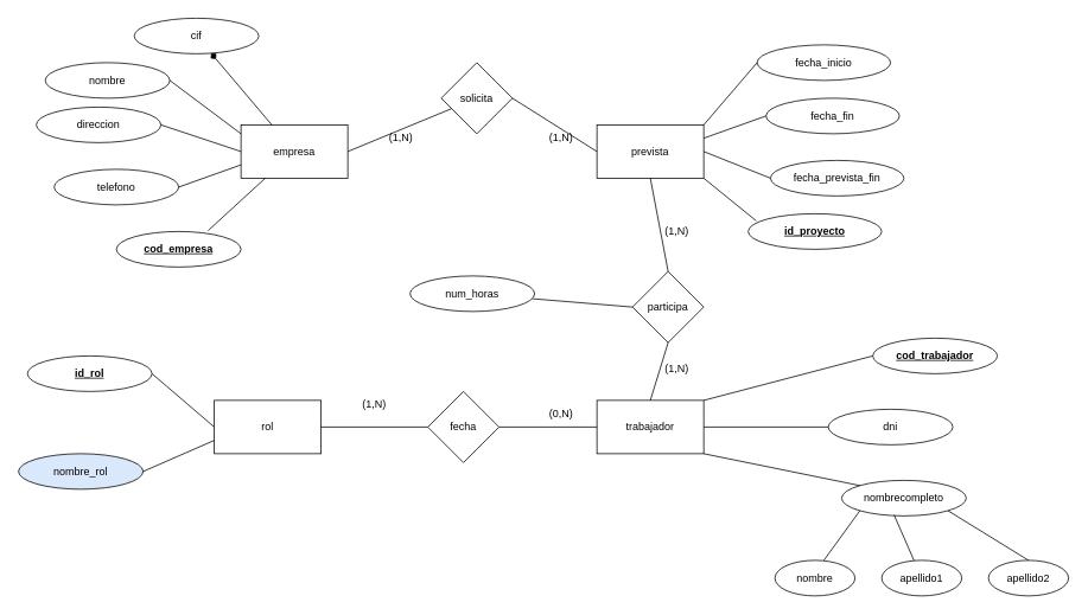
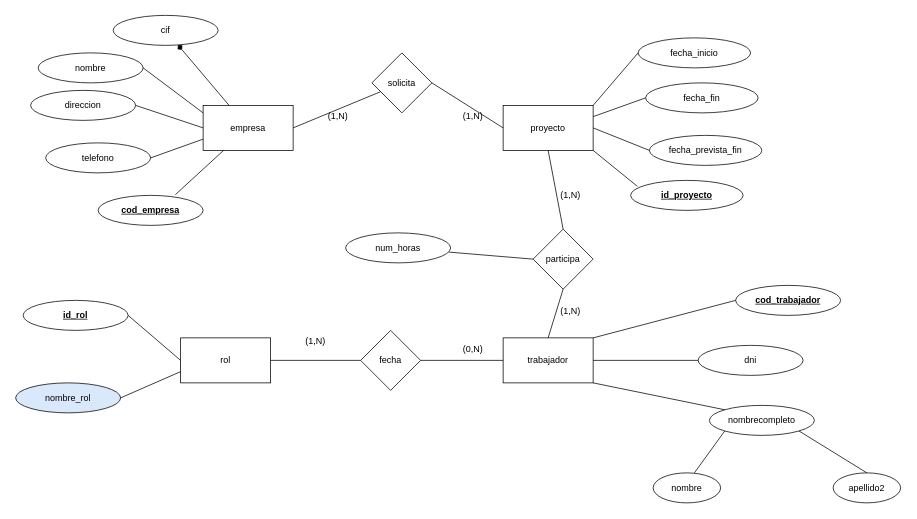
  <mxCell id="0" />
  <mxCell id="1" parent="0" />
  <mxCell id="2" value="empresa" style="rounded=0;whiteSpace=wrap;html=1;" parent="1" vertex="1"><mxGeometry x="270" y="140" width="120" height="60" as="geometry" /></mxCell>
  <mxCell id="3" value="cif" style="ellipse;whiteSpace=wrap;html=1;" parent="1" vertex="1"><mxGeometry x="150" y="20" width="140" height="40" as="geometry" /></mxCell>
  <mxCell id="4" value="nombre" style="ellipse;whiteSpace=wrap;html=1;" parent="1" vertex="1"><mxGeometry x="50" y="70" width="140" height="40" as="geometry" /></mxCell>
  <mxCell id="5" value="direccion" style="ellipse;whiteSpace=wrap;html=1;" parent="1" vertex="1"><mxGeometry x="40" y="120" width="140" height="40" as="geometry" /></mxCell>
  <mxCell id="6" value="telefono" style="ellipse;whiteSpace=wrap;html=1;" parent="1" vertex="1"><mxGeometry x="60" y="190" width="140" height="40" as="geometry" /></mxCell>
  <mxCell id="7" value="&lt;u&gt;&lt;b&gt;cod_empresa&lt;/b&gt;&lt;/u&gt;" style="ellipse;whiteSpace=wrap;html=1;" parent="1" vertex="1"><mxGeometry x="130" y="260" width="140" height="40" as="geometry" /></mxCell>
  <mxCell id="8" value="" style="endArrow=diamond;html=1;rounded=0;" parent="1" source="2" target="3" edge="1"><mxGeometry width="50" height="50" relative="1" as="geometry"><mxPoint x="210" y="110" as="sourcePoint" /><mxPoint x="260" y="60" as="targetPoint" /></mxGeometry></mxCell>
  <mxCell id="9" value="" style="endArrow=none;html=1;rounded=0;exitX=1;exitY=0.5;exitDx=0;exitDy=0;" parent="1" source="4" edge="1"><mxGeometry width="50" height="50" relative="1" as="geometry"><mxPoint x="220" y="200" as="sourcePoint" /><mxPoint x="270" y="150" as="targetPoint" /></mxGeometry></mxCell>
  <mxCell id="10" value="" style="endArrow=none;html=1;rounded=0;exitX=1;exitY=0.5;exitDx=0;exitDy=0;entryX=0;entryY=0.5;entryDx=0;entryDy=0;" parent="1" source="5" target="2" edge="1"><mxGeometry width="50" height="50" relative="1" as="geometry"><mxPoint x="200" y="100" as="sourcePoint" /><mxPoint x="280" y="160" as="targetPoint" /></mxGeometry></mxCell>
  <mxCell id="11" value="" style="endArrow=none;html=1;rounded=0;exitX=1;exitY=0.5;exitDx=0;exitDy=0;entryX=0;entryY=0.75;entryDx=0;entryDy=0;" parent="1" source="6" target="2" edge="1"><mxGeometry width="50" height="50" relative="1" as="geometry"><mxPoint x="190" y="150" as="sourcePoint" /><mxPoint x="280" y="180" as="targetPoint" /></mxGeometry></mxCell>
  <mxCell id="12" value="" style="endArrow=none;html=1;rounded=0;exitX=0.736;exitY=-0.025;exitDx=0;exitDy=0;exitPerimeter=0;" parent="1" source="7" target="2" edge="1"><mxGeometry width="50" height="50" relative="1" as="geometry"><mxPoint x="230" y="270" as="sourcePoint" /><mxPoint x="280" y="195" as="targetPoint" /></mxGeometry></mxCell>
- <mxCell id="13" value="prevista" style="rounded=0;whiteSpace=wrap;html=1;" parent="1" vertex="1"><mxGeometry x="670" y="140" width="120" height="60" as="geometry" /></mxCell>
+ <mxCell id="13" value="proyecto" style="rounded=0;whiteSpace=wrap;html=1;" parent="1" vertex="1"><mxGeometry x="670" y="140" width="120" height="60" as="geometry" /></mxCell>
  <mxCell id="14" value="fecha_inicio" style="ellipse;whiteSpace=wrap;html=1;" parent="1" vertex="1"><mxGeometry x="850" y="50" width="150" height="40" as="geometry" /></mxCell>
  <mxCell id="15" value="fecha_fin" style="ellipse;whiteSpace=wrap;html=1;" parent="1" vertex="1"><mxGeometry x="860" y="110" width="150" height="40" as="geometry" /></mxCell>
  <mxCell id="16" value="fecha_prevista_fin" style="ellipse;whiteSpace=wrap;html=1;" parent="1" vertex="1"><mxGeometry x="865" y="180" width="150" height="40" as="geometry" /></mxCell>
  <mxCell id="17" value="&lt;b&gt;&lt;u&gt;id_proyecto&lt;/u&gt;&lt;/b&gt;" style="ellipse;whiteSpace=wrap;html=1;" parent="1" vertex="1"><mxGeometry x="840" y="240" width="150" height="40" as="geometry" /></mxCell>
  <mxCell id="18" value="" style="endArrow=none;html=1;rounded=0;exitX=1;exitY=0;exitDx=0;exitDy=0;" parent="1" source="13" edge="1"><mxGeometry width="50" height="50" relative="1" as="geometry"><mxPoint x="800" y="120" as="sourcePoint" /><mxPoint x="850" y="70" as="targetPoint" /></mxGeometry></mxCell>
  <mxCell id="19" value="" style="endArrow=none;html=1;rounded=0;exitX=1;exitY=0.25;exitDx=0;exitDy=0;entryX=0;entryY=0.5;entryDx=0;entryDy=0;" parent="1" source="13" target="15" edge="1"><mxGeometry width="50" height="50" relative="1" as="geometry"><mxPoint x="800" y="150" as="sourcePoint" /><mxPoint x="860" y="80" as="targetPoint" /></mxGeometry></mxCell>
  <mxCell id="20" value="" style="endArrow=none;html=1;rounded=0;exitX=1;exitY=0.5;exitDx=0;exitDy=0;entryX=0;entryY=0.5;entryDx=0;entryDy=0;" parent="1" source="13" target="16" edge="1"><mxGeometry width="50" height="50" relative="1" as="geometry"><mxPoint x="800" y="165" as="sourcePoint" /><mxPoint x="870" y="140" as="targetPoint" /></mxGeometry></mxCell>
  <mxCell id="21" value="" style="endArrow=none;html=1;rounded=0;exitX=1;exitY=1;exitDx=0;exitDy=0;entryX=0.06;entryY=0.2;entryDx=0;entryDy=0;entryPerimeter=0;" parent="1" source="13" target="17" edge="1"><mxGeometry width="50" height="50" relative="1" as="geometry"><mxPoint x="800" y="180" as="sourcePoint" /><mxPoint x="860" y="200" as="targetPoint" /></mxGeometry></mxCell>
  <mxCell id="22" value="trabajador" style="rounded=0;whiteSpace=wrap;html=1;" parent="1" vertex="1"><mxGeometry x="670" y="450" width="120" height="60" as="geometry" /></mxCell>
  <mxCell id="23" value="rol" style="rounded=0;whiteSpace=wrap;html=1;" parent="1" vertex="1"><mxGeometry x="240" y="450" width="120" height="60" as="geometry" /></mxCell>
  <mxCell id="24" value="fecha" style="rhombus;whiteSpace=wrap;html=1;" parent="1" vertex="1"><mxGeometry x="480" y="440" width="80" height="80" as="geometry" /></mxCell>
  <mxCell id="25" value="" style="endArrow=none;html=1;rounded=0;entryX=1;entryY=0.5;entryDx=0;entryDy=0;exitX=0;exitY=0.5;exitDx=0;exitDy=0;" parent="1" source="22" target="24" edge="1"><mxGeometry width="50" height="50" relative="1" as="geometry"><mxPoint x="450" y="410" as="sourcePoint" /><mxPoint x="500" y="360" as="targetPoint" /></mxGeometry></mxCell>
  <mxCell id="26" value="" style="endArrow=none;html=1;rounded=0;" parent="1" source="24" edge="1"><mxGeometry width="50" height="50" relative="1" as="geometry"><mxPoint x="620" y="490" as="sourcePoint" /><mxPoint x="360" y="480" as="targetPoint" /></mxGeometry></mxCell>
  <mxCell id="27" value="&lt;b&gt;&lt;u&gt;cod_trabajador&lt;/u&gt;&lt;/b&gt;" style="ellipse;whiteSpace=wrap;html=1;" parent="1" vertex="1"><mxGeometry x="980" y="380" width="140" height="40" as="geometry" /></mxCell>
  <mxCell id="28" value="dni" style="ellipse;whiteSpace=wrap;html=1;" parent="1" vertex="1"><mxGeometry x="930" y="460" width="140" height="40" as="geometry" /></mxCell>
  <mxCell id="29" value="nombrecompleto" style="ellipse;whiteSpace=wrap;html=1;" parent="1" vertex="1"><mxGeometry x="945" y="540" width="140" height="40" as="geometry" /></mxCell>
  <mxCell id="30" value="nombre" style="ellipse;whiteSpace=wrap;html=1;" parent="1" vertex="1"><mxGeometry x="870" y="630" width="90" height="40" as="geometry" /></mxCell>
- <mxCell id="31" value="apellido1" style="ellipse;whiteSpace=wrap;html=1;" parent="1" vertex="1"><mxGeometry x="990" y="630" width="90" height="40" as="geometry" /></mxCell>
  <mxCell id="32" value="apellido2" style="ellipse;whiteSpace=wrap;html=1;" parent="1" vertex="1"><mxGeometry x="1110" y="630" width="90" height="40" as="geometry" /></mxCell>
  <mxCell id="33" value="" style="endArrow=none;html=1;rounded=0;entryX=0;entryY=1;entryDx=0;entryDy=0;" parent="1" target="29" edge="1"><mxGeometry width="50" height="50" relative="1" as="geometry"><mxPoint x="925" y="630" as="sourcePoint" /><mxPoint x="975" y="580" as="targetPoint" /></mxGeometry></mxCell>
- <mxCell id="34" value="" style="endArrow=none;html=1;rounded=0;entryX=0.421;entryY=0.975;entryDx=0;entryDy=0;entryPerimeter=0;" parent="1" source="31" target="29" edge="1"><mxGeometry width="50" height="50" relative="1" as="geometry"><mxPoint x="935" y="640" as="sourcePoint" /><mxPoint x="985" y="590" as="targetPoint" /></mxGeometry></mxCell>
  <mxCell id="35" value="" style="endArrow=none;html=1;rounded=0;entryX=1;entryY=1;entryDx=0;entryDy=0;exitX=0.5;exitY=0;exitDx=0;exitDy=0;" parent="1" source="32" target="29" edge="1"><mxGeometry width="50" height="50" relative="1" as="geometry"><mxPoint x="935" y="640" as="sourcePoint" /><mxPoint x="976" y="584" as="targetPoint" /></mxGeometry></mxCell>
  <mxCell id="36" value="" style="endArrow=none;html=1;rounded=0;entryX=0;entryY=0.5;entryDx=0;entryDy=0;exitX=1;exitY=0;exitDx=0;exitDy=0;" parent="1" source="22" target="27" edge="1"><mxGeometry width="50" height="50" relative="1" as="geometry"><mxPoint x="890" y="430" as="sourcePoint" /><mxPoint x="1360" y="620" as="targetPoint" /></mxGeometry></mxCell>
  <mxCell id="37" value="" style="endArrow=none;html=1;rounded=0;entryX=0;entryY=0.5;entryDx=0;entryDy=0;exitX=1;exitY=0.5;exitDx=0;exitDy=0;" parent="1" source="22" target="28" edge="1"><mxGeometry width="50" height="50" relative="1" as="geometry"><mxPoint x="847" y="691" as="sourcePoint" /><mxPoint x="800" y="630" as="targetPoint" /></mxGeometry></mxCell>
  <mxCell id="38" value="" style="endArrow=none;html=1;rounded=0;entryX=0;entryY=0;entryDx=0;entryDy=0;exitX=1;exitY=1;exitDx=0;exitDy=0;" parent="1" source="22" target="29" edge="1"><mxGeometry width="50" height="50" relative="1" as="geometry"><mxPoint x="840" y="720" as="sourcePoint" /><mxPoint x="750" y="710" as="targetPoint" /></mxGeometry></mxCell>
  <mxCell id="39" value="solicita" style="rhombus;whiteSpace=wrap;html=1;" parent="1" vertex="1"><mxGeometry x="495" y="70" width="80" height="80" as="geometry" /></mxCell>
  <mxCell id="40" value="" style="endArrow=none;html=1;rounded=0;exitX=1;exitY=0.5;exitDx=0;exitDy=0;" parent="1" source="2" target="39" edge="1"><mxGeometry width="50" height="50" relative="1" as="geometry"><mxPoint x="470" y="370" as="sourcePoint" /><mxPoint x="520" y="320" as="targetPoint" /></mxGeometry></mxCell>
  <mxCell id="41" value="" style="endArrow=none;html=1;rounded=0;exitX=1;exitY=0.5;exitDx=0;exitDy=0;entryX=0;entryY=0.5;entryDx=0;entryDy=0;" parent="1" source="39" target="13" edge="1"><mxGeometry width="50" height="50" relative="1" as="geometry"><mxPoint x="400" y="180" as="sourcePoint" /><mxPoint x="505" y="180" as="targetPoint" /></mxGeometry></mxCell>
  <mxCell id="42" value="(1,N)" style="text;html=1;strokeColor=none;fillColor=none;align=center;verticalAlign=middle;whiteSpace=wrap;rounded=0;" parent="1" vertex="1"><mxGeometry x="600" y="140" width="60" height="30" as="geometry" /></mxCell>
  <mxCell id="43" value="(1,N)" style="text;html=1;strokeColor=none;fillColor=none;align=center;verticalAlign=middle;whiteSpace=wrap;rounded=0;" parent="1" vertex="1"><mxGeometry x="420" y="140" width="60" height="30" as="geometry" /></mxCell>
  <mxCell id="44" value="(1,N)" style="text;html=1;strokeColor=none;fillColor=none;align=center;verticalAlign=middle;whiteSpace=wrap;rounded=0;" parent="1" vertex="1"><mxGeometry x="390" y="440" width="60" height="30" as="geometry" /></mxCell>
  <mxCell id="45" value="(0,N)" style="text;html=1;strokeColor=none;fillColor=none;align=center;verticalAlign=middle;whiteSpace=wrap;rounded=0;" parent="1" vertex="1"><mxGeometry x="600" y="450" width="60" height="30" as="geometry" /></mxCell>
  <mxCell id="46" value="participa" style="rhombus;whiteSpace=wrap;html=1;" parent="1" vertex="1"><mxGeometry x="710" y="305" width="80" height="80" as="geometry" /></mxCell>
  <mxCell id="47" value="" style="endArrow=none;html=1;rounded=0;exitX=0.5;exitY=0;exitDx=0;exitDy=0;entryX=0.5;entryY=1;entryDx=0;entryDy=0;" parent="1" source="46" target="13" edge="1"><mxGeometry width="50" height="50" relative="1" as="geometry"><mxPoint x="900" y="270" as="sourcePoint" /><mxPoint x="950" y="220" as="targetPoint" /></mxGeometry></mxCell>
  <mxCell id="48" value="" style="endArrow=none;html=1;rounded=0;entryX=0.5;entryY=1;entryDx=0;entryDy=0;exitX=0.5;exitY=0;exitDx=0;exitDy=0;" parent="1" source="22" target="46" edge="1"><mxGeometry width="50" height="50" relative="1" as="geometry"><mxPoint x="900" y="270" as="sourcePoint" /><mxPoint x="950" y="220" as="targetPoint" /></mxGeometry></mxCell>
  <mxCell id="49" value="(1,N)" style="text;html=1;strokeColor=none;fillColor=none;align=center;verticalAlign=middle;whiteSpace=wrap;rounded=0;" parent="1" vertex="1"><mxGeometry x="730" y="245" width="60" height="30" as="geometry" /></mxCell>
  <mxCell id="50" value="(1,N)" style="text;html=1;strokeColor=none;fillColor=none;align=center;verticalAlign=middle;whiteSpace=wrap;rounded=0;" parent="1" vertex="1"><mxGeometry x="730" y="400" width="60" height="30" as="geometry" /></mxCell>
  <mxCell id="51" value="" style="endArrow=none;html=1;rounded=0;exitX=0;exitY=0.5;exitDx=0;exitDy=0;" parent="1" source="46" target="52" edge="1"><mxGeometry width="50" height="50" relative="1" as="geometry"><mxPoint x="580" y="270" as="sourcePoint" /><mxPoint x="640" y="330" as="targetPoint" /></mxGeometry></mxCell>
  <mxCell id="52" value="num_horas" style="ellipse;whiteSpace=wrap;html=1;" parent="1" vertex="1"><mxGeometry x="460" y="310" width="140" height="40" as="geometry" /></mxCell>
  <mxCell id="53" value="&lt;b&gt;&lt;u&gt;id_rol&lt;/u&gt;&lt;/b&gt;" style="ellipse;whiteSpace=wrap;html=1;" parent="1" vertex="1"><mxGeometry x="30" y="400" width="140" height="40" as="geometry" /></mxCell>
  <mxCell id="54" value="" style="endArrow=none;html=1;rounded=0;entryX=0;entryY=0.5;entryDx=0;entryDy=0;exitX=1;exitY=0.5;exitDx=0;exitDy=0;" parent="1" source="53" target="23" edge="1"><mxGeometry width="50" height="50" relative="1" as="geometry"><mxPoint x="170" y="430" as="sourcePoint" /><mxPoint x="220" y="380" as="targetPoint" /></mxGeometry></mxCell>
  <mxCell id="55" value="nombre_rol" style="ellipse;whiteSpace=wrap;html=1;fillColor=#dae8fc;" parent="1" vertex="1"><mxGeometry x="20" y="510" width="140" height="40" as="geometry" /></mxCell>
  <mxCell id="56" value="" style="endArrow=none;html=1;rounded=0;entryX=0;entryY=0.75;entryDx=0;entryDy=0;exitX=1;exitY=0.5;exitDx=0;exitDy=0;" parent="1" source="55" target="23" edge="1"><mxGeometry width="50" height="50" relative="1" as="geometry"><mxPoint x="180" y="580" as="sourcePoint" /><mxPoint x="230" y="530" as="targetPoint" /></mxGeometry></mxCell>
